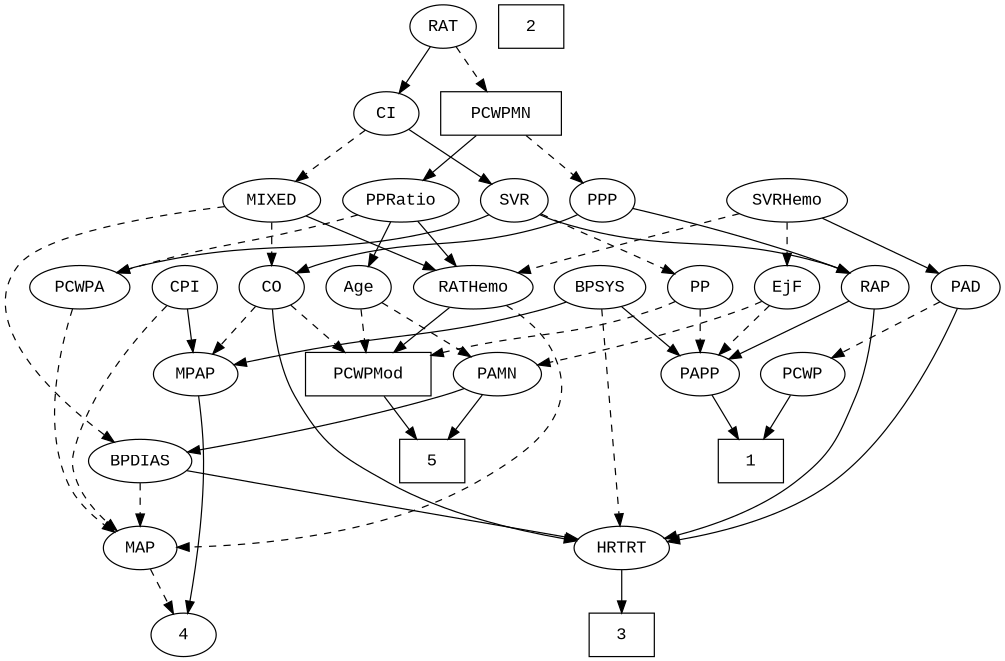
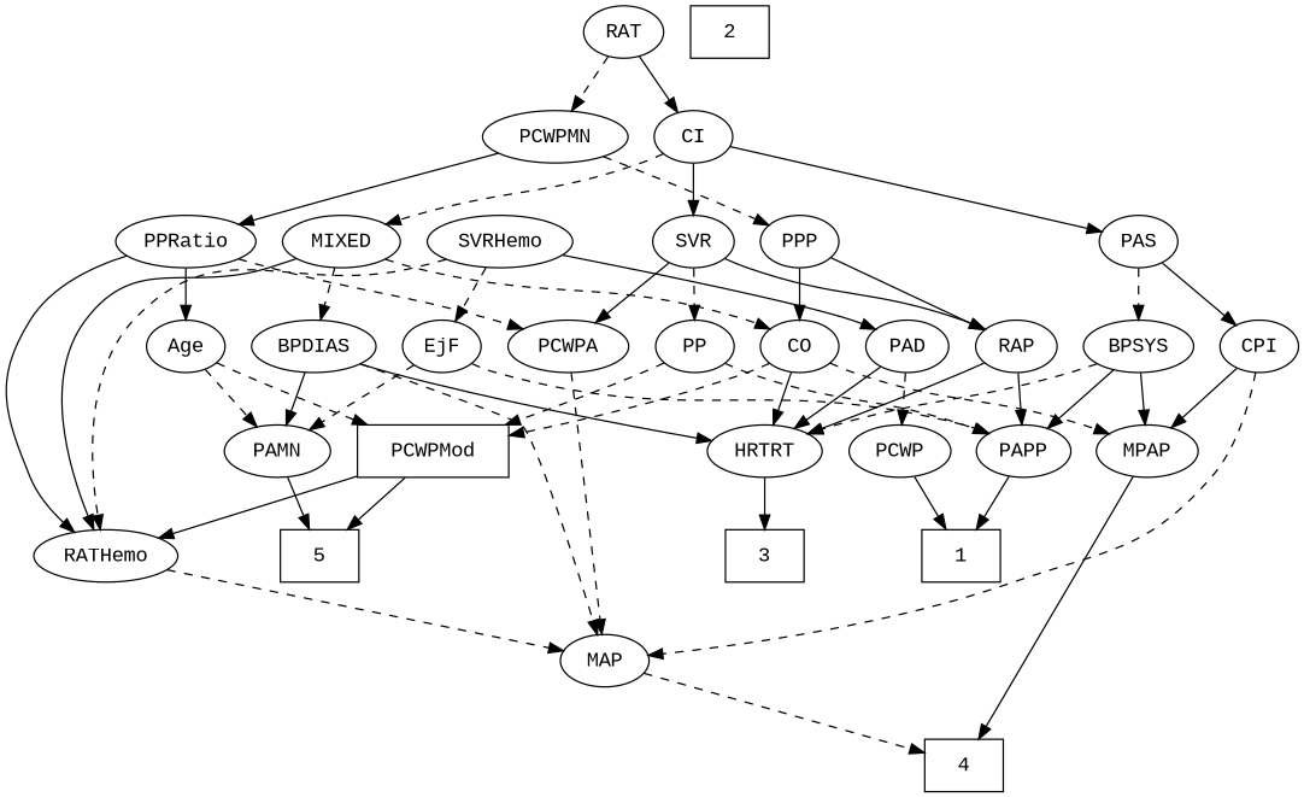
  strict digraph {
    fontname="Liberation Mono"
    node [fontname="Liberation Mono"]
    edge [fontname="Liberation Mono" style=solid]
    1 [height=0.5 shape=box width=0.75]
    2 [height=0.5 shape=box width=0.75]
    3 [height=0.5 shape=box width=0.75]
-   4 [height=0.5 shape=ellipse width=0.75]
+   4 [height=0.5 shape=box width=0.75]
    5 [height=0.5 shape=box width=0.75]
    Age [height=0.5 width=0.75]
    PAMN [height=0.5 width=1.011]
    PCWPMod [height=0.5 shape=box width=1.4443]
    EjF [height=0.5 width=0.75]
    PAPP [height=0.5 width=0.88464]
    RAP [height=0.5 width=0.77632]
    HRTRT [height=0.5 width=1.1013]
    MIXED [height=0.5 width=1.1193]
    CO [height=0.5 width=0.75]
    RATHemo [height=0.5 width=1.3721]
    BPDIAS [height=0.5 width=1.1735]
    MPAP [height=0.5 width=0.97491]
    MAP [height=0.5 width=0.84854]
    BPSYS [height=0.5 width=1.0471]
    PAD [height=0.5 width=0.79437]
    PCWP [height=0.5 width=0.97491]
+   PAS [height=0.5 width=0.75]
    CPI [height=0.5 width=0.75]
    RAT [height=0.5 width=0.75827]
-   PCWPMN [height=0.5 width=1.3902 shape=box]
+   PCWPMN [height=0.5 width=1.3902]
    CI [height=0.5 width=0.75]
    PPP [height=0.5 width=0.75]
    PPRatio [height=0.5 width=1.1013]
    SVR [height=0.5 width=0.77632]
    SVRHemo [height=0.5 width=1.3902]
    PCWPA [height=0.5 width=1.1555]
    PP [height=0.5 width=0.75]
    Age -> PAMN [style=dashed]
    Age -> PCWPMod [style=dashed]
    PAMN -> 5
    PCWPMod -> 5
    EjF -> PAMN [style=dashed]
    EjF -> PAPP [style=dashed]
    PAPP -> 1
    RAP -> PAPP
    RAP -> HRTRT
    HRTRT -> 3
    MIXED -> CO [style=dashed]
    MIXED -> RATHemo
    MIXED -> BPDIAS [style=dashed]
    CO -> PCWPMod [style=dashed]
    CO -> HRTRT
    CO -> MPAP [style=dashed]
-   RATHemo -> PCWPMod
+   PCWPMod -> RATHemo
    RATHemo -> MAP [style=dashed]
-   PAMN -> BPDIAS
+   BPDIAS -> PAMN
    BPDIAS -> HRTRT
    BPDIAS -> MAP [style=dashed]
    MPAP -> 4
    MAP -> 4 [style=dashed]
    BPSYS -> PAPP
    BPSYS -> HRTRT [style=dashed]
    BPSYS -> MPAP
    PAD -> HRTRT
    PAD -> PCWP [style=dashed]
    PCWP -> 1
+   PAS -> BPSYS [style=dashed]
+   PAS -> CPI
    CPI -> MPAP
    CPI -> MAP [style=dashed]
    RAT -> PCWPMN [style=dashed]
    RAT -> CI
    PCWPMN -> PPP [style=dashed]
    PCWPMN -> PPRatio
    CI -> MIXED [style=dashed]
+   CI -> PAS
    CI -> SVR
    PPP -> RAP
    PPP -> CO
    PPRatio -> Age
    PPRatio -> RATHemo
    PPRatio -> PCWPA [style=dashed]
    SVR -> RAP
    SVR -> PCWPA
    SVR -> PP [style=dashed]
    SVRHemo -> EjF [style=dashed]
    SVRHemo -> RATHemo [style=dashed]
    SVRHemo -> PAD
    PCWPA -> MAP [style=dashed]
    PP -> PCWPMod [style=dashed]
    PP -> PAPP [style=dashed]
  }
